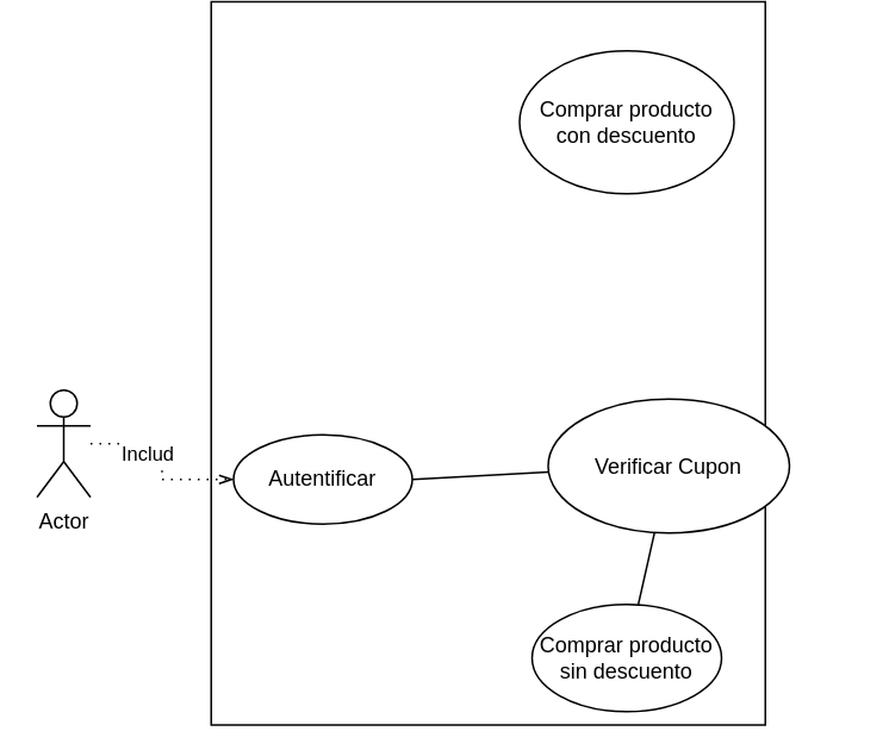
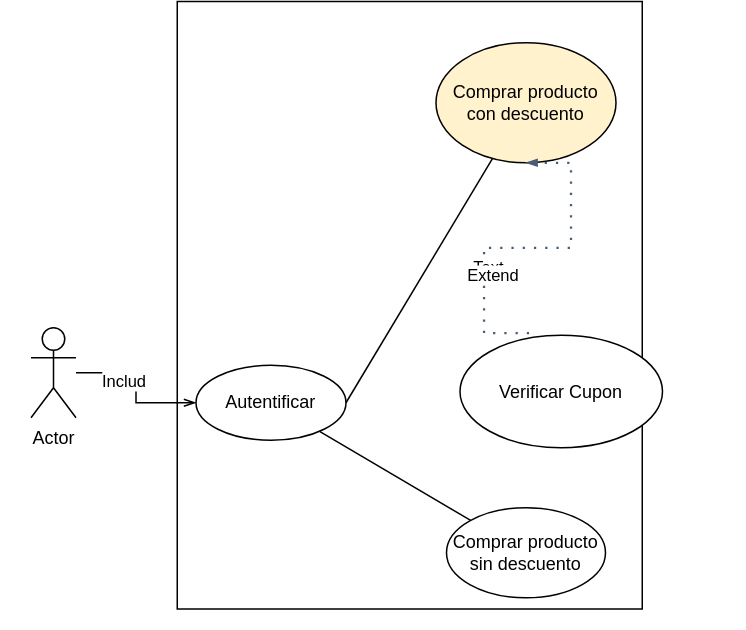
  <mxCell id="0" />
  <mxCell id="1" parent="0" />
  <mxCell id="2" value="" style="rounded=0;whiteSpace=wrap;html=1;rotation=-90;fillColor=default;fillStyle=dashed;" vertex="1" parent="1"><mxGeometry x="70" y="40" width="405" height="310" as="geometry" /></mxCell>
  <mxCell id="3" value="Actor" style="shape=umlActor;verticalLabelPosition=bottom;verticalAlign=top;html=1;outlineConnect=0;" vertex="1" parent="1"><mxGeometry x="20" y="210" width="30" height="60" as="geometry" /></mxCell>
  <mxCell id="4" value="Autentificar" style="ellipse;whiteSpace=wrap;html=1;" vertex="1" parent="1"><mxGeometry x="130" y="235" width="100" height="50" as="geometry" /></mxCell>
  <mxCell id="5" value="Verificar Cupon" style="ellipse;whiteSpace=wrap;html=1;" vertex="1" parent="1"><mxGeometry x="306" y="215" width="135" height="75" as="geometry" /></mxCell>
- <mxCell id="6" value="" style="endArrow=none;html=1;rounded=0;exitX=1;exitY=0.5;exitDx=0;exitDy=0;" edge="1" parent="1" source="4" target="5"><mxGeometry width="50" height="50" relative="1" as="geometry"><mxPoint x="260" y="270" as="sourcePoint" /><mxPoint x="310" y="220" as="targetPoint" /></mxGeometry></mxCell>
- <mxCell id="7" value="Comprar producto con descuento" style="ellipse;whiteSpace=wrap;html=1;" vertex="1" parent="1"><mxGeometry x="290" y="20" width="120" height="80" as="geometry" /></mxCell>
+ <mxCell id="6" value="" style="endArrow=none;html=1;rounded=0;exitX=1;exitY=0.5;exitDx=0;exitDy=0;" edge="1" parent="1" source="4" target="7"><mxGeometry width="50" height="50" relative="1" as="geometry"><mxPoint x="260" y="270" as="sourcePoint" /><mxPoint x="310" y="220" as="targetPoint" /></mxGeometry></mxCell>
+ <mxCell id="7" value="Comprar producto con descuento" style="ellipse;whiteSpace=wrap;html=1;fillColor=#fff2cc;" vertex="1" parent="1"><mxGeometry x="290" y="20" width="120" height="80" as="geometry" /></mxCell>
  <mxCell id="8" value="Comprar producto sin descuento" style="ellipse;whiteSpace=wrap;html=1;" vertex="1" parent="1"><mxGeometry x="297" y="330" width="106" height="60" as="geometry" /></mxCell>
- <mxCell id="9" value="" style="endArrow=none;html=1;rounded=0;" edge="1" parent="1" source="8" target="5"><mxGeometry width="50" height="50" relative="1" as="geometry"><mxPoint x="310" y="310" as="sourcePoint" /><mxPoint x="360" y="260" as="targetPoint" /></mxGeometry></mxCell>
- <mxCell id="13" value="" style="edgeStyle=elbowEdgeStyle;fontSize=12;html=1;endFill=0;startFill=0;endSize=6;startSize=6;dashed=1;dashPattern=1 4;endArrow=openThin;startArrow=none;rounded=0;entryX=0;entryY=0.5;entryDx=0;entryDy=0;elbow=horizontal;" edge="1" parent="1" source="3" target="4"><mxGeometry width="160" relative="1" as="geometry"><mxPoint x="40" y="240" as="sourcePoint" /><mxPoint x="200" y="240" as="targetPoint" /></mxGeometry></mxCell>
+ <mxCell id="9" value="" style="endArrow=none;html=1;rounded=0;" edge="1" parent="1" source="8" target="4"><mxGeometry width="50" height="50" relative="1" as="geometry"><mxPoint x="310" y="310" as="sourcePoint" /><mxPoint x="360" y="260" as="targetPoint" /></mxGeometry></mxCell>
+ <mxCell id="10" value="" style="endArrow=blockThin;html=1;strokeColor=#475E75;bendable=1;rounded=0;endFill=1;endSize=4;edgeStyle=entityRelationEdgeStyle;startArrow=none;startFill=0;startSize=4;jumpStyle=none;jumpSize=0;targetPerimeterSpacing=15;dashed=1;strokeWidth=1.5;dashPattern=1 4;exitX=0.341;exitY=-0.02;exitDx=0;exitDy=0;entryX=0.5;entryY=1;entryDx=0;entryDy=0;exitPerimeter=0;" edge="1" parent="1" source="5" target="7"><mxGeometry width="50" height="50" relative="1" as="geometry"><mxPoint x="401" y="260" as="sourcePoint" /><mxPoint x="417" y="90" as="targetPoint" /><Array as="points"><mxPoint x="397" y="220" /></Array></mxGeometry></mxCell>
+ <mxCell id="11" value="Text" style="edgeLabel;html=1;align=center;verticalAlign=middle;resizable=0;points=[];" vertex="1" connectable="0" parent="10"><mxGeometry x="-0.364" y="-2" relative="1" as="geometry"><mxPoint as="offset" /></mxGeometry></mxCell>
+ <mxCell id="12" value="Extend" style="edgeLabel;html=1;align=center;verticalAlign=middle;resizable=0;points=[];" vertex="1" connectable="0" parent="10"><mxGeometry x="-0.4" y="-5" relative="1" as="geometry"><mxPoint as="offset" /></mxGeometry></mxCell>
+ <mxCell id="13" value="" style="edgeStyle=elbowEdgeStyle;fontSize=12;html=1;endFill=0;startFill=0;endSize=6;startSize=6;dashed=0;dashPattern=1 4;endArrow=openThin;startArrow=none;rounded=0;entryX=0;entryY=0.5;entryDx=0;entryDy=0;elbow=horizontal;" edge="1" parent="1" source="3" target="4"><mxGeometry width="160" relative="1" as="geometry"><mxPoint x="40" y="240" as="sourcePoint" /><mxPoint x="200" y="240" as="targetPoint" /></mxGeometry></mxCell>
  <mxCell id="14" value="Includ" style="edgeLabel;html=1;align=center;verticalAlign=middle;resizable=0;points=[];" vertex="1" connectable="0" parent="13"><mxGeometry x="-0.375" y="-5" relative="1" as="geometry"><mxPoint as="offset" /></mxGeometry></mxCell>
